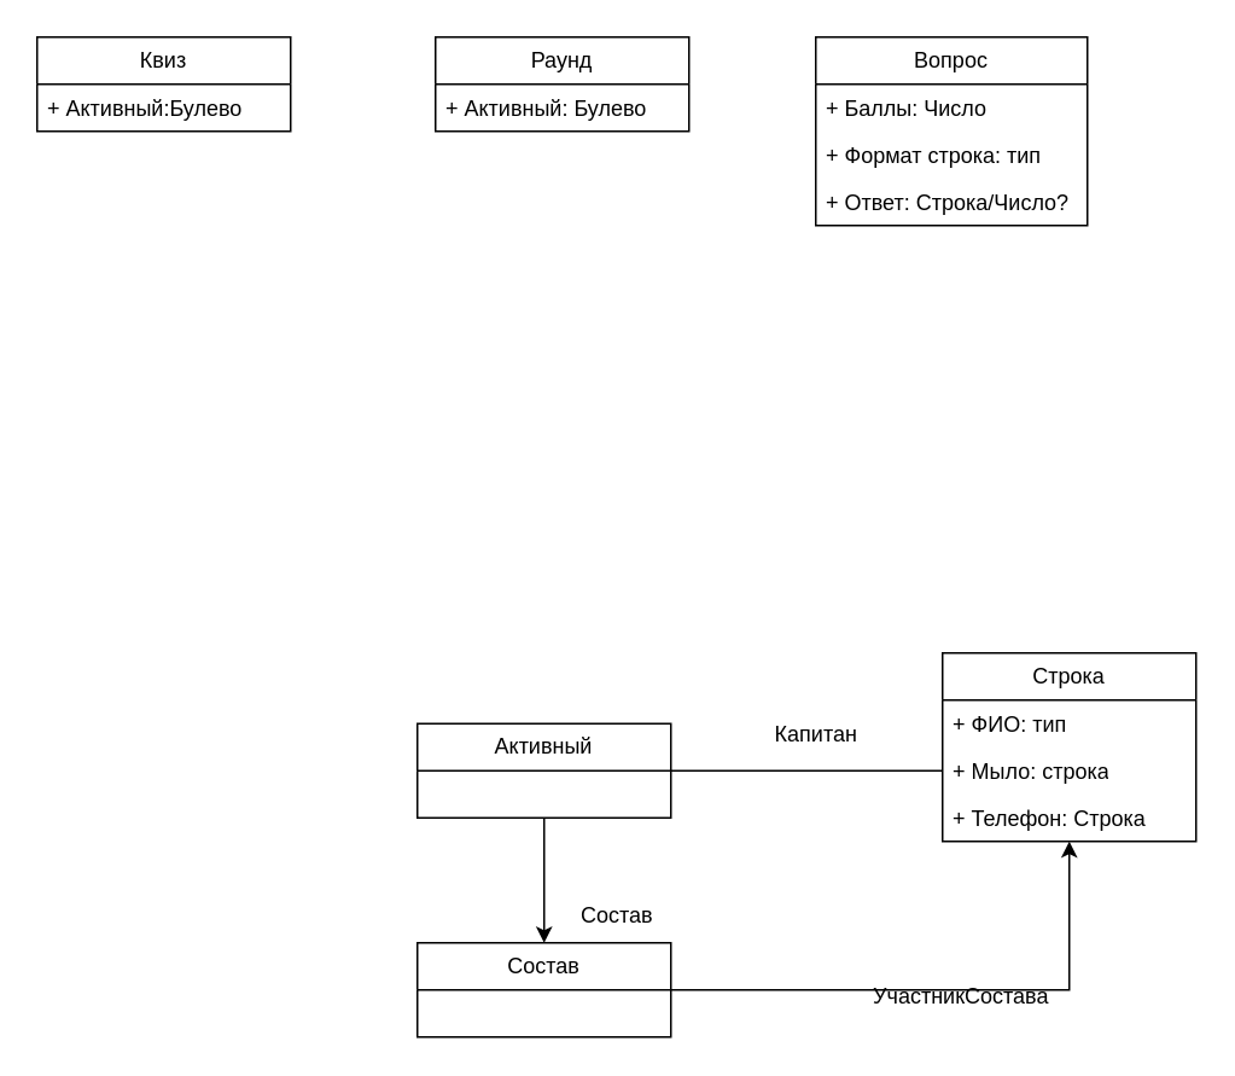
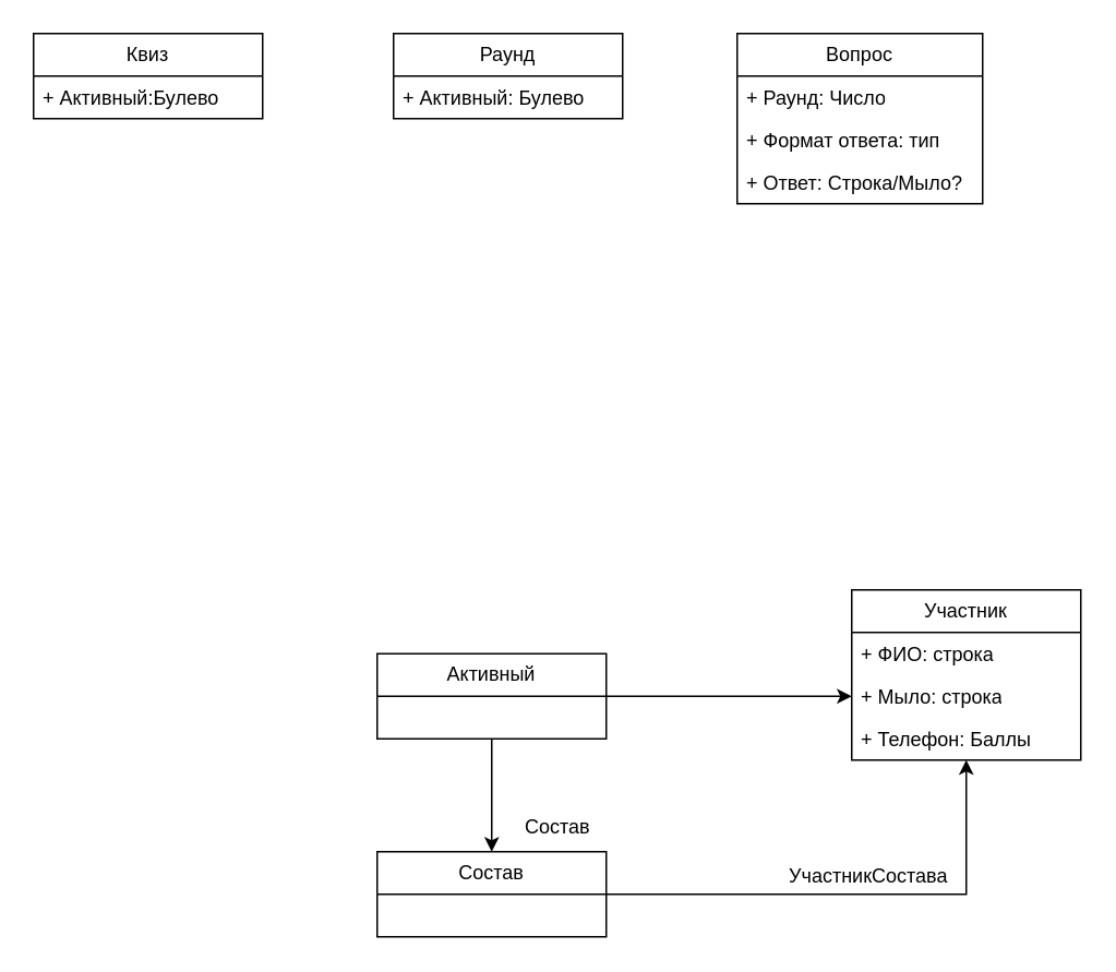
  <mxCell id="0" />
  <mxCell id="1" parent="0" />
  <mxCell id="2" value="Квиз" style="swimlane;fontStyle=0;childLayout=stackLayout;horizontal=1;startSize=26;fillColor=none;horizontalStack=0;resizeParent=1;resizeParentMax=0;resizeLast=0;collapsible=1;marginBottom=0;whiteSpace=wrap;html=1;" vertex="1" parent="1"><mxGeometry x="20" y="20" width="140" height="52" as="geometry" /></mxCell>
  <mxCell id="3" value="+ Активный:Булево" style="text;strokeColor=none;fillColor=none;align=left;verticalAlign=top;spacingLeft=4;spacingRight=4;overflow=hidden;rotatable=0;points=[[0,0.5],[1,0.5]];portConstraint=eastwest;whiteSpace=wrap;html=1;" vertex="1" parent="2"><mxGeometry y="26" width="140" height="26" as="geometry" /></mxCell>
  <mxCell id="4" value="Раунд" style="swimlane;fontStyle=0;childLayout=stackLayout;horizontal=1;startSize=26;fillColor=none;horizontalStack=0;resizeParent=1;resizeParentMax=0;resizeLast=0;collapsible=1;marginBottom=0;whiteSpace=wrap;html=1;" vertex="1" parent="1"><mxGeometry x="240" y="20" width="140" height="52" as="geometry"><mxRectangle x="330" y="110" width="70" height="30" as="alternateBounds" /></mxGeometry></mxCell>
  <mxCell id="5" value="+ Активный: Булево" style="text;strokeColor=none;fillColor=none;align=left;verticalAlign=top;spacingLeft=4;spacingRight=4;overflow=hidden;rotatable=0;points=[[0,0.5],[1,0.5]];portConstraint=eastwest;whiteSpace=wrap;html=1;" vertex="1" parent="4"><mxGeometry y="26" width="140" height="26" as="geometry" /></mxCell>
  <mxCell id="6" value="Вопрос" style="swimlane;fontStyle=0;childLayout=stackLayout;horizontal=1;startSize=26;fillColor=none;horizontalStack=0;resizeParent=1;resizeParentMax=0;resizeLast=0;collapsible=1;marginBottom=0;whiteSpace=wrap;html=1;" vertex="1" parent="1"><mxGeometry x="450" y="20" width="150" height="104" as="geometry" /></mxCell>
- <mxCell id="7" value="+ Баллы: Число" style="text;strokeColor=none;fillColor=none;align=left;verticalAlign=top;spacingLeft=4;spacingRight=4;overflow=hidden;rotatable=0;points=[[0,0.5],[1,0.5]];portConstraint=eastwest;whiteSpace=wrap;html=1;" vertex="1" parent="6"><mxGeometry y="26" width="150" height="26" as="geometry" /></mxCell>
- <mxCell id="8" value="+ Формат строка: тип" style="text;strokeColor=none;fillColor=none;align=left;verticalAlign=top;spacingLeft=4;spacingRight=4;overflow=hidden;rotatable=0;points=[[0,0.5],[1,0.5]];portConstraint=eastwest;whiteSpace=wrap;html=1;" vertex="1" parent="6"><mxGeometry y="52" width="150" height="26" as="geometry" /></mxCell>
- <mxCell id="9" value="+ Ответ: Строка/Число?" style="text;strokeColor=none;fillColor=none;align=left;verticalAlign=top;spacingLeft=4;spacingRight=4;overflow=hidden;rotatable=0;points=[[0,0.5],[1,0.5]];portConstraint=eastwest;whiteSpace=wrap;html=1;" vertex="1" parent="6"><mxGeometry y="78" width="150" height="26" as="geometry" /></mxCell>
- <mxCell id="10" style="edgeStyle=orthogonalEdgeStyle;rounded=0;orthogonalLoop=1;jettySize=auto;html=1;exitX=1;exitY=0.5;exitDx=0;exitDy=0;entryX=0;entryY=0.5;entryDx=0;entryDy=0;endArrow=none;" edge="1" parent="1" source="12" target="15"><mxGeometry relative="1" as="geometry" /></mxCell>
+ <mxCell id="7" value="+ Раунд: Число" style="text;strokeColor=none;fillColor=none;align=left;verticalAlign=top;spacingLeft=4;spacingRight=4;overflow=hidden;rotatable=0;points=[[0,0.5],[1,0.5]];portConstraint=eastwest;whiteSpace=wrap;html=1;" vertex="1" parent="6"><mxGeometry y="26" width="150" height="26" as="geometry" /></mxCell>
+ <mxCell id="8" value="+ Формат ответа: тип" style="text;strokeColor=none;fillColor=none;align=left;verticalAlign=top;spacingLeft=4;spacingRight=4;overflow=hidden;rotatable=0;points=[[0,0.5],[1,0.5]];portConstraint=eastwest;whiteSpace=wrap;html=1;" vertex="1" parent="6"><mxGeometry y="52" width="150" height="26" as="geometry" /></mxCell>
+ <mxCell id="9" value="+ Ответ: Строка/Мыло?" style="text;strokeColor=none;fillColor=none;align=left;verticalAlign=top;spacingLeft=4;spacingRight=4;overflow=hidden;rotatable=0;points=[[0,0.5],[1,0.5]];portConstraint=eastwest;whiteSpace=wrap;html=1;" vertex="1" parent="6"><mxGeometry y="78" width="150" height="26" as="geometry" /></mxCell>
+ <mxCell id="10" style="edgeStyle=orthogonalEdgeStyle;rounded=0;orthogonalLoop=1;jettySize=auto;html=1;exitX=1;exitY=0.5;exitDx=0;exitDy=0;entryX=0;entryY=0.5;entryDx=0;entryDy=0;" edge="1" parent="1" source="12" target="15"><mxGeometry relative="1" as="geometry" /></mxCell>
  <mxCell id="11" style="edgeStyle=orthogonalEdgeStyle;rounded=0;orthogonalLoop=1;jettySize=auto;html=1;exitX=0.5;exitY=1;exitDx=0;exitDy=0;entryX=0.5;entryY=0;entryDx=0;entryDy=0;" edge="1" parent="1" source="12" target="19"><mxGeometry relative="1" as="geometry" /></mxCell>
  <mxCell id="12" value="Активный" style="swimlane;fontStyle=0;childLayout=stackLayout;horizontal=1;startSize=26;fillColor=none;horizontalStack=0;resizeParent=1;resizeParentMax=0;resizeLast=0;collapsible=1;marginBottom=0;whiteSpace=wrap;html=1;" vertex="1" parent="1"><mxGeometry x="230" y="399" width="140" height="52" as="geometry" /></mxCell>
- <mxCell id="13" value="Строка" style="swimlane;fontStyle=0;childLayout=stackLayout;horizontal=1;startSize=26;fillColor=none;horizontalStack=0;resizeParent=1;resizeParentMax=0;resizeLast=0;collapsible=1;marginBottom=0;whiteSpace=wrap;html=1;" vertex="1" parent="1"><mxGeometry x="520" y="360" width="140" height="104" as="geometry" /></mxCell>
- <mxCell id="14" value="+ ФИО: тип" style="text;strokeColor=none;fillColor=none;align=left;verticalAlign=top;spacingLeft=4;spacingRight=4;overflow=hidden;rotatable=0;points=[[0,0.5],[1,0.5]];portConstraint=eastwest;whiteSpace=wrap;html=1;" vertex="1" parent="13"><mxGeometry y="26" width="140" height="26" as="geometry" /></mxCell>
+ <mxCell id="13" value="Участник" style="swimlane;fontStyle=0;childLayout=stackLayout;horizontal=1;startSize=26;fillColor=none;horizontalStack=0;resizeParent=1;resizeParentMax=0;resizeLast=0;collapsible=1;marginBottom=0;whiteSpace=wrap;html=1;" vertex="1" parent="1"><mxGeometry x="520" y="360" width="140" height="104" as="geometry" /></mxCell>
+ <mxCell id="14" value="+ ФИО: строка" style="text;strokeColor=none;fillColor=none;align=left;verticalAlign=top;spacingLeft=4;spacingRight=4;overflow=hidden;rotatable=0;points=[[0,0.5],[1,0.5]];portConstraint=eastwest;whiteSpace=wrap;html=1;" vertex="1" parent="13"><mxGeometry y="26" width="140" height="26" as="geometry" /></mxCell>
  <mxCell id="15" value="+ Мыло: строка" style="text;strokeColor=none;fillColor=none;align=left;verticalAlign=top;spacingLeft=4;spacingRight=4;overflow=hidden;rotatable=0;points=[[0,0.5],[1,0.5]];portConstraint=eastwest;whiteSpace=wrap;html=1;" vertex="1" parent="13"><mxGeometry y="52" width="140" height="26" as="geometry" /></mxCell>
- <mxCell id="16" value="+ Телефон: Строка" style="text;strokeColor=none;fillColor=none;align=left;verticalAlign=top;spacingLeft=4;spacingRight=4;overflow=hidden;rotatable=0;points=[[0,0.5],[1,0.5]];portConstraint=eastwest;whiteSpace=wrap;html=1;" vertex="1" parent="13"><mxGeometry y="78" width="140" height="26" as="geometry" /></mxCell>
- <mxCell id="17" value="Капитан" style="text;html=1;align=center;verticalAlign=middle;resizable=0;points=[];autosize=1;strokeColor=none;fillColor=none;" vertex="1" parent="1"><mxGeometry x="415" y="390" width="70" height="30" as="geometry" /></mxCell>
+ <mxCell id="16" value="+ Телефон: Баллы" style="text;strokeColor=none;fillColor=none;align=left;verticalAlign=top;spacingLeft=4;spacingRight=4;overflow=hidden;rotatable=0;points=[[0,0.5],[1,0.5]];portConstraint=eastwest;whiteSpace=wrap;html=1;" vertex="1" parent="13"><mxGeometry y="78" width="140" height="26" as="geometry" /></mxCell>
  <mxCell id="18" style="edgeStyle=orthogonalEdgeStyle;rounded=0;orthogonalLoop=1;jettySize=auto;html=1;exitX=1;exitY=0.5;exitDx=0;exitDy=0;" edge="1" parent="1" source="19" target="13"><mxGeometry relative="1" as="geometry" /></mxCell>
  <mxCell id="19" value="Состав" style="swimlane;fontStyle=0;childLayout=stackLayout;horizontal=1;startSize=26;fillColor=none;horizontalStack=0;resizeParent=1;resizeParentMax=0;resizeLast=0;collapsible=1;marginBottom=0;whiteSpace=wrap;html=1;" vertex="1" parent="1"><mxGeometry x="230" y="520" width="140" height="52" as="geometry" /></mxCell>
- <mxCell id="20" value="УчастникСостава" style="text;html=1;align=center;verticalAlign=middle;resizable=0;points=[];autosize=1;strokeColor=none;fillColor=none;" vertex="1" parent="1"><mxGeometry x="470" y="535" width="120" height="30" as="geometry" /></mxCell>
+ <mxCell id="20" value="УчастникСостава" style="text;html=1;align=center;verticalAlign=middle;resizable=0;points=[];autosize=1;strokeColor=none;fillColor=none;" vertex="1" parent="1"><mxGeometry x="470" y="520" width="120" height="30" as="geometry" /></mxCell>
  <mxCell id="21" value="Состав" style="text;html=1;align=center;verticalAlign=middle;resizable=0;points=[];autosize=1;strokeColor=none;fillColor=none;" vertex="1" parent="1"><mxGeometry x="310" y="490" width="60" height="30" as="geometry" /></mxCell>
